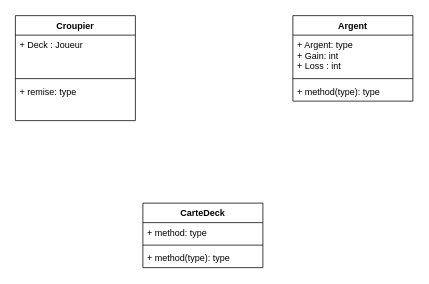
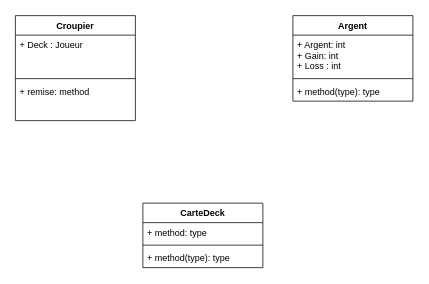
  <mxCell id="0" />
  <mxCell id="1" parent="0" />
  <mxCell id="2" value="Croupier" style="swimlane;fontStyle=1;align=center;verticalAlign=top;childLayout=stackLayout;horizontal=1;startSize=26;horizontalStack=0;resizeParent=1;resizeParentMax=0;resizeLast=0;collapsible=1;marginBottom=0;" vertex="1" parent="1"><mxGeometry x="20" y="20" width="160" height="140" as="geometry" /></mxCell>
  <mxCell id="3" value="+ Deck : Joueur" style="text;strokeColor=none;fillColor=none;align=left;verticalAlign=top;spacingLeft=4;spacingRight=4;overflow=hidden;rotatable=0;points=[[0,0.5],[1,0.5]];portConstraint=eastwest;" vertex="1" parent="2"><mxGeometry y="26" width="160" height="54" as="geometry" /></mxCell>
  <mxCell id="4" value="" style="line;strokeWidth=1;fillColor=none;align=left;verticalAlign=middle;spacingTop=-1;spacingLeft=3;spacingRight=3;rotatable=0;labelPosition=right;points=[];portConstraint=eastwest;" vertex="1" parent="2"><mxGeometry y="80" width="160" height="8" as="geometry" /></mxCell>
- <mxCell id="5" value="+ remise: type" style="text;strokeColor=none;fillColor=none;align=left;verticalAlign=top;spacingLeft=4;spacingRight=4;overflow=hidden;rotatable=0;points=[[0,0.5],[1,0.5]];portConstraint=eastwest;" vertex="1" parent="2"><mxGeometry y="88" width="160" height="52" as="geometry" /></mxCell>
+ <mxCell id="5" value="+ remise: method" style="text;strokeColor=none;fillColor=none;align=left;verticalAlign=top;spacingLeft=4;spacingRight=4;overflow=hidden;rotatable=0;points=[[0,0.5],[1,0.5]];portConstraint=eastwest;" vertex="1" parent="2"><mxGeometry y="88" width="160" height="52" as="geometry" /></mxCell>
  <mxCell id="6" value="Argent" style="swimlane;fontStyle=1;align=center;verticalAlign=top;childLayout=stackLayout;horizontal=1;startSize=26;horizontalStack=0;resizeParent=1;resizeParentMax=0;resizeLast=0;collapsible=1;marginBottom=0;" vertex="1" parent="1"><mxGeometry x="390" y="20" width="160" height="114" as="geometry" /></mxCell>
- <mxCell id="7" value="+ Argent: type&#10;+ Gain: int&#10;+ Loss : int&#10;" style="text;strokeColor=none;fillColor=none;align=left;verticalAlign=top;spacingLeft=4;spacingRight=4;overflow=hidden;rotatable=0;points=[[0,0.5],[1,0.5]];portConstraint=eastwest;" vertex="1" parent="6"><mxGeometry y="26" width="160" height="54" as="geometry" /></mxCell>
+ <mxCell id="7" value="+ Argent: int&#10;+ Gain: int&#10;+ Loss : int&#10;" style="text;strokeColor=none;fillColor=none;align=left;verticalAlign=top;spacingLeft=4;spacingRight=4;overflow=hidden;rotatable=0;points=[[0,0.5],[1,0.5]];portConstraint=eastwest;" vertex="1" parent="6"><mxGeometry y="26" width="160" height="54" as="geometry" /></mxCell>
  <mxCell id="8" value="" style="line;strokeWidth=1;fillColor=none;align=left;verticalAlign=middle;spacingTop=-1;spacingLeft=3;spacingRight=3;rotatable=0;labelPosition=right;points=[];portConstraint=eastwest;" vertex="1" parent="6"><mxGeometry y="80" width="160" height="8" as="geometry" /></mxCell>
  <mxCell id="9" value="+ method(type): type" style="text;strokeColor=none;fillColor=none;align=left;verticalAlign=top;spacingLeft=4;spacingRight=4;overflow=hidden;rotatable=0;points=[[0,0.5],[1,0.5]];portConstraint=eastwest;" vertex="1" parent="6"><mxGeometry y="88" width="160" height="26" as="geometry" /></mxCell>
  <mxCell id="10" value="CarteDeck" style="swimlane;fontStyle=1;align=center;verticalAlign=top;childLayout=stackLayout;horizontal=1;startSize=26;horizontalStack=0;resizeParent=1;resizeParentMax=0;resizeLast=0;collapsible=1;marginBottom=0;" vertex="1" parent="1"><mxGeometry x="190" y="270" width="160" height="86" as="geometry" /></mxCell>
  <mxCell id="11" value="+ method: type" style="text;strokeColor=none;fillColor=none;align=left;verticalAlign=top;spacingLeft=4;spacingRight=4;overflow=hidden;rotatable=0;points=[[0,0.5],[1,0.5]];portConstraint=eastwest;" vertex="1" parent="10"><mxGeometry y="26" width="160" height="26" as="geometry" /></mxCell>
  <mxCell id="12" value="" style="line;strokeWidth=1;fillColor=none;align=left;verticalAlign=middle;spacingTop=-1;spacingLeft=3;spacingRight=3;rotatable=0;labelPosition=right;points=[];portConstraint=eastwest;" vertex="1" parent="10"><mxGeometry y="52" width="160" height="8" as="geometry" /></mxCell>
  <mxCell id="13" value="+ method(type): type" style="text;strokeColor=none;fillColor=none;align=left;verticalAlign=top;spacingLeft=4;spacingRight=4;overflow=hidden;rotatable=0;points=[[0,0.5],[1,0.5]];portConstraint=eastwest;" vertex="1" parent="10"><mxGeometry y="60" width="160" height="26" as="geometry" /></mxCell>
